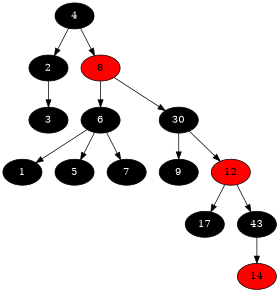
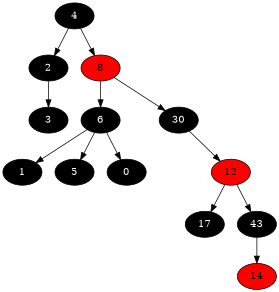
  digraph {
    node [fillcolor=black fontcolor=white style=filled]
    4
    2
    8 [fillcolor=red fontcolor=""]
    3
    6
    n6 [label=30]
    1
    5
-   7
-   9
+   7 [label=0]
    12 [fillcolor=red fontcolor=""]
    n12 [label=17]
    n13 [label=43]
    14 [fillcolor=red fontcolor=""]
    4 -> 2
    4 -> 8
    2 -> 3
    8 -> 6
    8 -> n6
    6 -> 1
    6 -> 5
    6 -> 7
-   n6 -> 9
    n6 -> 12
    12 -> n12
    12 -> n13
    n13 -> 14
  }
